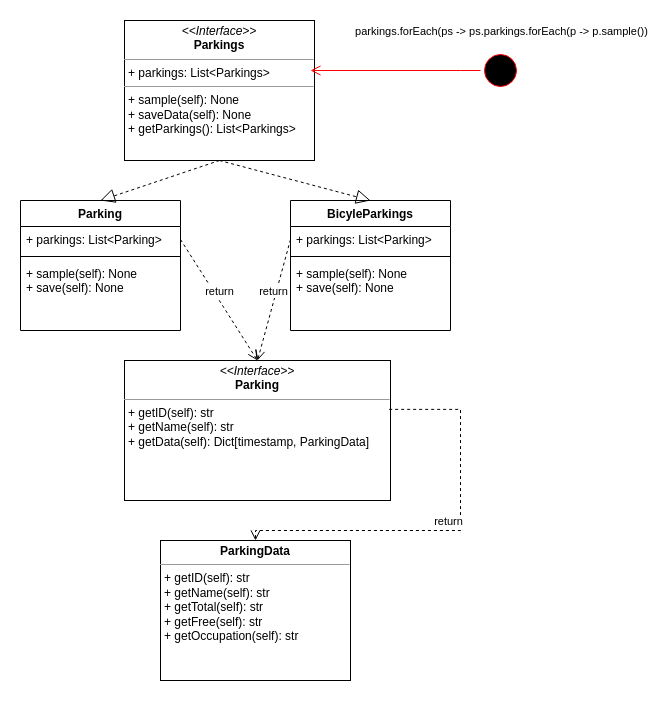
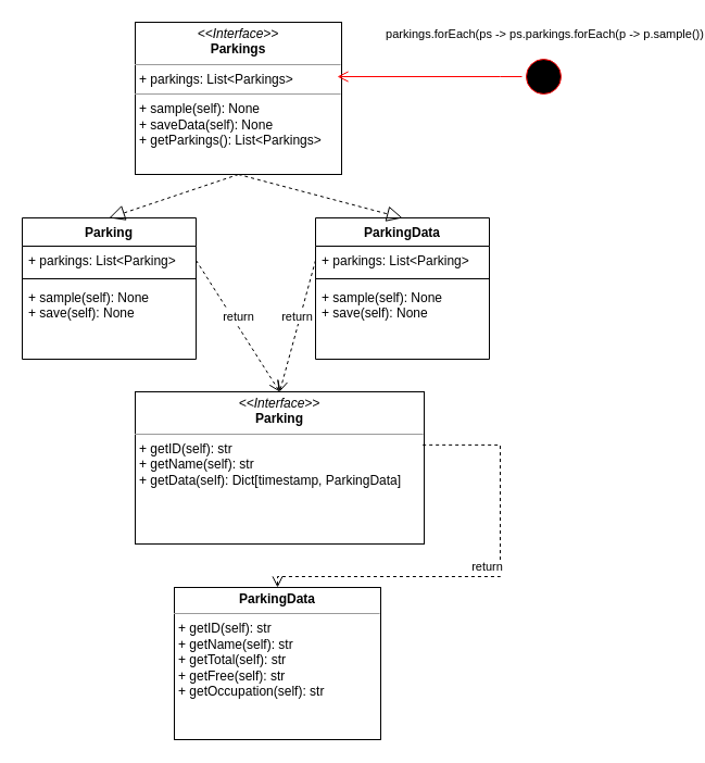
  <mxCell id="0" />
  <mxCell id="1" parent="0" />
  <mxCell id="2" value="&lt;p style=&quot;margin:0px;margin-top:4px;text-align:center;&quot;&gt;&lt;i&gt;&amp;lt;&amp;lt;Interface&amp;gt;&amp;gt;&lt;/i&gt;&lt;br&gt;&lt;b&gt;Parkings&lt;/b&gt;&lt;/p&gt;&lt;hr size=&quot;1&quot;&gt;&lt;p style=&quot;margin: 0px 0px 0px 4px;&quot;&gt;&lt;/p&gt;&lt;p style=&quot;margin: 0px 0px 0px 4px;&quot;&gt;+ parkings: List&amp;lt;Parkings&amp;gt;&lt;br&gt;&lt;/p&gt;&lt;hr size=&quot;1&quot;&gt;&lt;p style=&quot;margin:0px;margin-left:4px;&quot;&gt;&lt;/p&gt;&lt;p style=&quot;margin:0px;margin-left:4px;&quot;&gt;+ sample(self): None&lt;br&gt;+ saveData(self): None&lt;br&gt;+ getParkings(): List&amp;lt;Parkings&amp;gt;&lt;br&gt;&lt;/p&gt;" style="verticalAlign=top;align=left;overflow=fill;fontSize=12;fontFamily=Helvetica;html=1;" parent="1" vertex="1"><mxGeometry x="124" y="20" width="190" height="140" as="geometry" /></mxCell>
  <mxCell id="3" value="Parking" style="swimlane;fontStyle=1;align=center;verticalAlign=top;childLayout=stackLayout;horizontal=1;startSize=26;horizontalStack=0;resizeParent=1;resizeParentMax=0;resizeLast=0;collapsible=1;marginBottom=0;" parent="1" vertex="1"><mxGeometry x="20" y="200" width="160" height="130" as="geometry" /></mxCell>
  <mxCell id="4" value="+ parkings: List&lt;Parking&gt;" style="text;strokeColor=none;fillColor=none;align=left;verticalAlign=top;spacingLeft=4;spacingRight=4;overflow=hidden;rotatable=0;points=[[0,0.5],[1,0.5]];portConstraint=eastwest;" parent="3" vertex="1"><mxGeometry y="26" width="160" height="26" as="geometry" /></mxCell>
  <mxCell id="5" value="" style="line;strokeWidth=1;fillColor=none;align=left;verticalAlign=middle;spacingTop=-1;spacingLeft=3;spacingRight=3;rotatable=0;labelPosition=right;points=[];portConstraint=eastwest;strokeColor=inherit;" parent="3" vertex="1"><mxGeometry y="52" width="160" height="8" as="geometry" /></mxCell>
  <mxCell id="6" value="+ sample(self): None&#10;+ save(self): None&#10;" style="text;strokeColor=none;fillColor=none;align=left;verticalAlign=top;spacingLeft=4;spacingRight=4;overflow=hidden;rotatable=0;points=[[0,0.5],[1,0.5]];portConstraint=eastwest;" parent="3" vertex="1"><mxGeometry y="60" width="160" height="70" as="geometry" /></mxCell>
- <mxCell id="7" value="BicyleParkings" style="swimlane;fontStyle=1;align=center;verticalAlign=top;childLayout=stackLayout;horizontal=1;startSize=26;horizontalStack=0;resizeParent=1;resizeParentMax=0;resizeLast=0;collapsible=1;marginBottom=0;" parent="1" vertex="1"><mxGeometry x="290" y="200" width="160" height="130" as="geometry" /></mxCell>
+ <mxCell id="7" value="ParkingData" style="swimlane;fontStyle=1;align=center;verticalAlign=top;childLayout=stackLayout;horizontal=1;startSize=26;horizontalStack=0;resizeParent=1;resizeParentMax=0;resizeLast=0;collapsible=1;marginBottom=0;" parent="1" vertex="1"><mxGeometry x="290" y="200" width="160" height="130" as="geometry" /></mxCell>
  <mxCell id="8" value="+ parkings: List&lt;Parking&gt;" style="text;strokeColor=none;fillColor=none;align=left;verticalAlign=top;spacingLeft=4;spacingRight=4;overflow=hidden;rotatable=0;points=[[0,0.5],[1,0.5]];portConstraint=eastwest;" parent="7" vertex="1"><mxGeometry y="26" width="160" height="26" as="geometry" /></mxCell>
  <mxCell id="9" value="" style="line;strokeWidth=1;fillColor=none;align=left;verticalAlign=middle;spacingTop=-1;spacingLeft=3;spacingRight=3;rotatable=0;labelPosition=right;points=[];portConstraint=eastwest;strokeColor=inherit;" parent="7" vertex="1"><mxGeometry y="52" width="160" height="8" as="geometry" /></mxCell>
  <mxCell id="10" value="+ sample(self): None&#10;+ save(self): None" style="text;strokeColor=none;fillColor=none;align=left;verticalAlign=top;spacingLeft=4;spacingRight=4;overflow=hidden;rotatable=0;points=[[0,0.5],[1,0.5]];portConstraint=eastwest;" parent="7" vertex="1"><mxGeometry y="60" width="160" height="70" as="geometry" /></mxCell>
  <mxCell id="11" value="&lt;p style=&quot;margin:0px;margin-top:4px;text-align:center;&quot;&gt;&lt;i&gt;&amp;lt;&amp;lt;Interface&amp;gt;&amp;gt;&lt;/i&gt;&lt;br&gt;&lt;b&gt;Parking&lt;/b&gt;&lt;/p&gt;&lt;hr size=&quot;1&quot;&gt;&lt;p style=&quot;margin:0px;margin-left:4px;&quot;&gt;+ getID(self): str&lt;br&gt;+ getName(self): str&lt;br&gt;&lt;/p&gt;&lt;p style=&quot;margin: 0px 0px 0px 4px;&quot;&gt;+ getData(self): Dict[timestamp, ParkingData]&lt;br&gt;&lt;/p&gt;&lt;p style=&quot;margin: 0px 0px 0px 4px;&quot;&gt;&lt;br&gt;&lt;/p&gt;" style="verticalAlign=top;align=left;overflow=fill;fontSize=12;fontFamily=Helvetica;html=1;" parent="1" vertex="1"><mxGeometry x="124" y="360" width="266" height="140" as="geometry" /></mxCell>
  <mxCell id="12" value="" style="endArrow=block;dashed=1;endFill=0;endSize=12;html=1;rounded=0;exitX=0.5;exitY=1;exitDx=0;exitDy=0;entryX=0.5;entryY=0;entryDx=0;entryDy=0;" parent="1" source="2" target="3" edge="1"><mxGeometry width="160" relative="1" as="geometry"><mxPoint x="250" y="400" as="sourcePoint" /><mxPoint x="410" y="400" as="targetPoint" /></mxGeometry></mxCell>
  <mxCell id="13" value="" style="endArrow=block;dashed=1;endFill=0;endSize=12;html=1;rounded=0;exitX=0.5;exitY=1;exitDx=0;exitDy=0;entryX=0.5;entryY=0;entryDx=0;entryDy=0;" parent="1" source="2" target="7" edge="1"><mxGeometry width="160" relative="1" as="geometry"><mxPoint x="229" y="170" as="sourcePoint" /><mxPoint x="110" y="210" as="targetPoint" /></mxGeometry></mxCell>
  <mxCell id="14" value="return" style="html=1;verticalAlign=bottom;endArrow=open;dashed=1;endSize=8;rounded=0;entryX=0.5;entryY=0;entryDx=0;entryDy=0;exitX=1;exitY=0.5;exitDx=0;exitDy=0;" parent="1" source="4" target="11" edge="1"><mxGeometry relative="1" as="geometry"><mxPoint x="260" y="239" as="sourcePoint" /><mxPoint x="260" y="239" as="targetPoint" /></mxGeometry></mxCell>
  <mxCell id="15" value="return" style="html=1;verticalAlign=bottom;endArrow=open;dashed=1;endSize=8;rounded=0;entryX=0.5;entryY=0;entryDx=0;entryDy=0;exitX=0;exitY=0.5;exitDx=0;exitDy=0;" parent="1" source="8" target="11" edge="1"><mxGeometry relative="1" as="geometry"><mxPoint x="190" y="249" as="sourcePoint" /><mxPoint x="255" y="370" as="targetPoint" /></mxGeometry></mxCell>
  <mxCell id="16" value="" style="ellipse;html=1;shape=startState;fillColor=#000000;strokeColor=#ff0000;labelBorderColor=#FF0000;fontColor=#FFFFFF;" parent="1" vertex="1"><mxGeometry x="480" y="50" width="40" height="40" as="geometry" /></mxCell>
  <mxCell id="17" value="" style="edgeStyle=orthogonalEdgeStyle;html=1;verticalAlign=bottom;endArrow=open;endSize=8;strokeColor=#ff0000;rounded=0;fontColor=#FFFFFF;" parent="1" source="16" edge="1"><mxGeometry relative="1" as="geometry"><mxPoint x="310" y="70" as="targetPoint" /><Array as="points"><mxPoint x="460" y="70" /><mxPoint x="460" y="70" /></Array></mxGeometry></mxCell>
  <mxCell id="18" value="&lt;font color=&quot;#000000&quot;&gt;parkings.forEach(ps -&amp;gt; ps.parkings.forEach(p -&amp;gt; p.sample())&lt;/font&gt;" style="edgeLabel;html=1;align=center;verticalAlign=middle;resizable=0;points=[];fontColor=#FFFFFF;" parent="17" vertex="1" connectable="0"><mxGeometry x="-0.4" relative="1" as="geometry"><mxPoint x="71" y="-40" as="offset" /></mxGeometry></mxCell>
  <mxCell id="19" value="&lt;p style=&quot;margin:0px;margin-top:4px;text-align:center;&quot;&gt;&lt;b&gt;ParkingData&lt;/b&gt;&lt;/p&gt;&lt;hr size=&quot;1&quot;&gt;&lt;p style=&quot;margin:0px;margin-left:4px;&quot;&gt;+ getID(self): str&lt;br&gt;+ getName(self): str&lt;br&gt;&lt;/p&gt;&lt;p style=&quot;margin: 0px 0px 0px 4px;&quot;&gt;+ getTotal(self): str&lt;br&gt;&lt;/p&gt;&lt;p style=&quot;margin: 0px 0px 0px 4px;&quot;&gt;+ getFree(self): str&lt;br&gt;+ getOccupation(self): str&lt;br&gt;&lt;/p&gt;" style="verticalAlign=top;align=left;overflow=fill;fontSize=12;fontFamily=Helvetica;html=1;" parent="1" vertex="1"><mxGeometry x="160" y="540" width="190" height="140" as="geometry" /></mxCell>
  <mxCell id="20" value="return" style="html=1;verticalAlign=bottom;endArrow=open;dashed=1;endSize=8;rounded=0;fontColor=#000000;entryX=0.5;entryY=0;entryDx=0;entryDy=0;exitX=0.995;exitY=0.349;exitDx=0;exitDy=0;exitPerimeter=0;edgeStyle=orthogonalEdgeStyle;" parent="1" source="11" target="19" edge="1"><mxGeometry relative="1" as="geometry"><mxPoint x="510" y="450" as="sourcePoint" /><mxPoint x="430" y="450" as="targetPoint" /><Array as="points"><mxPoint x="460" y="409" /><mxPoint x="460" y="530" /><mxPoint x="255" y="530" /></Array></mxGeometry></mxCell>
